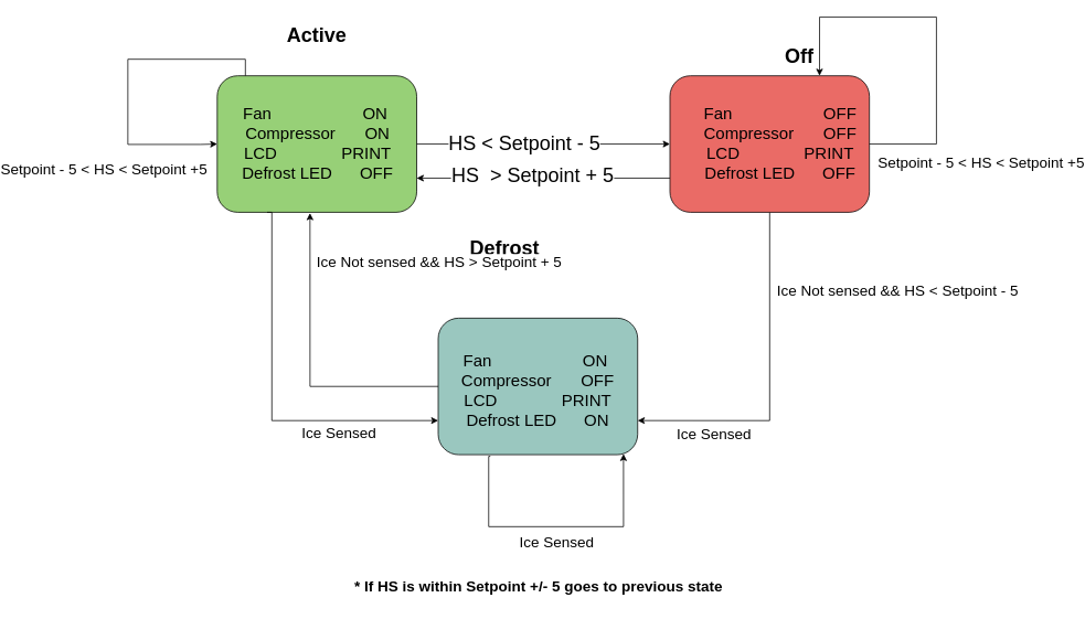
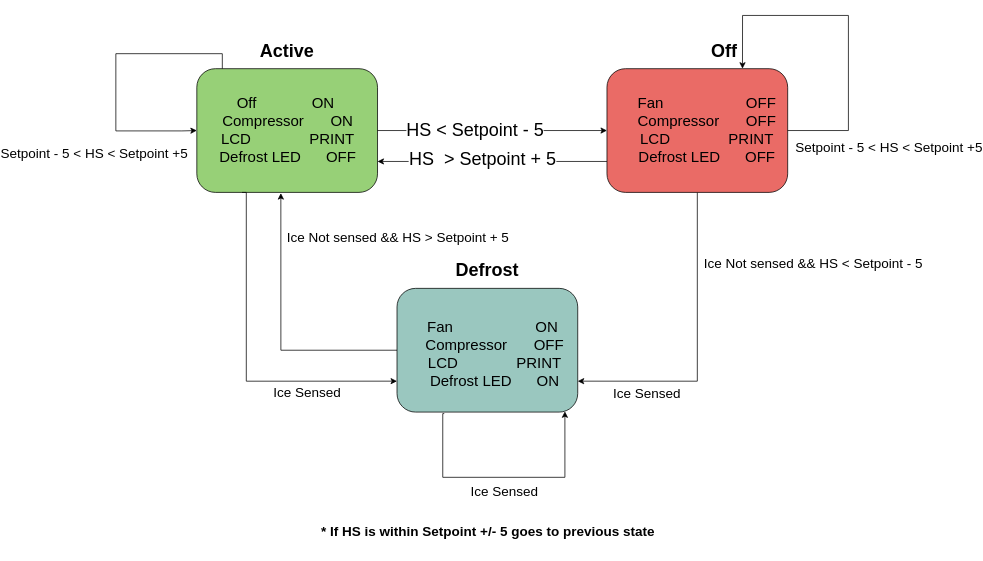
  <mxCell id="0" />
  <mxCell id="1" parent="0" />
  <mxCell id="2" value="" style="rounded=1;whiteSpace=wrap;html=1;fillColor=#97D077;strokeColor=#000000;" vertex="1" parent="1"><mxGeometry x="128" y="91" width="241" height="165" as="geometry" /></mxCell>
- <mxCell id="3" value="&lt;font style=&quot;font-size: 24px;&quot;&gt;Active&lt;/font&gt;" style="text;html=1;strokeColor=none;fillColor=none;align=center;verticalAlign=middle;whiteSpace=wrap;rounded=0;fontStyle=1" vertex="1" parent="1"><mxGeometry x="166" y="28" width="165" height="30" as="geometry" /></mxCell>
+ <mxCell id="3" value="&lt;font style=&quot;font-size: 24px;&quot;&gt;Active&lt;/font&gt;" style="text;html=1;strokeColor=none;fillColor=none;align=center;verticalAlign=middle;whiteSpace=wrap;rounded=0;fontStyle=1" vertex="1" parent="1"><mxGeometry x="166" y="53" width="165" height="30" as="geometry" /></mxCell>
  <mxCell id="4" style="edgeStyle=orthogonalEdgeStyle;rounded=0;orthogonalLoop=1;jettySize=auto;html=1;exitX=0;exitY=0.75;exitDx=0;exitDy=0;entryX=1;entryY=0.75;entryDx=0;entryDy=0;fontSize=24;" edge="1" parent="1" source="9" target="2"><mxGeometry relative="1" as="geometry" /></mxCell>
  <mxCell id="5" value="HS&amp;nbsp; &amp;gt; Setpoint + 5" style="edgeLabel;html=1;align=center;verticalAlign=middle;resizable=0;points=[];fontSize=24;" vertex="1" connectable="0" parent="4"><mxGeometry x="0.091" y="-3" relative="1" as="geometry"><mxPoint as="offset" /></mxGeometry></mxCell>
  <mxCell id="6" style="edgeStyle=orthogonalEdgeStyle;rounded=0;orthogonalLoop=1;jettySize=auto;html=1;exitX=0.5;exitY=1;exitDx=0;exitDy=0;entryX=1;entryY=0.75;entryDx=0;entryDy=0;fontSize=18;" edge="1" parent="1" source="9" target="13"><mxGeometry relative="1" as="geometry" /></mxCell>
  <mxCell id="7" value="Ice Sensed" style="edgeLabel;html=1;align=center;verticalAlign=middle;resizable=0;points=[];fontSize=18;" vertex="1" connectable="0" parent="6"><mxGeometry x="0.684" y="-4" relative="1" as="geometry"><mxPoint x="26" y="21" as="offset" /></mxGeometry></mxCell>
  <mxCell id="8" value="Ice Not sensed &amp;amp;&amp;amp; HS &amp;lt; Setpoint - 5" style="edgeLabel;html=1;align=center;verticalAlign=middle;resizable=0;points=[];fontSize=18;" vertex="1" connectable="0" parent="6"><mxGeometry x="-0.543" relative="1" as="geometry"><mxPoint x="154" as="offset" /></mxGeometry></mxCell>
  <mxCell id="9" value="" style="rounded=1;whiteSpace=wrap;html=1;fillColor=#EA6B66;" vertex="1" parent="1"><mxGeometry x="675" y="91" width="241" height="165" as="geometry" /></mxCell>
- <mxCell id="10" value="&lt;font style=&quot;font-size: 24px;&quot;&gt;Defrost&lt;/font&gt;" style="text;html=1;strokeColor=none;fillColor=none;align=center;verticalAlign=middle;whiteSpace=wrap;rounded=0;fontStyle=1" vertex="1" parent="1"><mxGeometry x="393" y="285" width="165" height="30" as="geometry" /></mxCell>
+ <mxCell id="10" value="&lt;font style=&quot;font-size: 24px;&quot;&gt;Defrost&lt;/font&gt;" style="text;html=1;strokeColor=none;fillColor=none;align=center;verticalAlign=middle;whiteSpace=wrap;rounded=0;fontStyle=1" vertex="1" parent="1"><mxGeometry x="433" y="345" width="165" height="30" as="geometry" /></mxCell>
  <mxCell id="11" style="edgeStyle=orthogonalEdgeStyle;rounded=0;orthogonalLoop=1;jettySize=auto;html=1;entryX=0.465;entryY=1.006;entryDx=0;entryDy=0;entryPerimeter=0;fontSize=18;" edge="1" parent="1" source="13" target="2"><mxGeometry relative="1" as="geometry" /></mxCell>
  <mxCell id="12" value="Ice Not sensed &amp;amp;&amp;amp; HS &amp;gt; Setpoint + 5" style="edgeLabel;html=1;align=center;verticalAlign=middle;resizable=0;points=[];fontSize=18;" vertex="1" connectable="0" parent="11"><mxGeometry x="0.297" y="-3" relative="1" as="geometry"><mxPoint x="152" y="-69" as="offset" /></mxGeometry></mxCell>
  <mxCell id="13" value="" style="rounded=1;whiteSpace=wrap;html=1;fillColor=#9AC7BF;" vertex="1" parent="1"><mxGeometry x="395" y="384" width="241" height="165" as="geometry" /></mxCell>
  <mxCell id="14" value="&lt;font style=&quot;font-size: 24px;&quot;&gt;Off&lt;/font&gt;" style="text;html=1;strokeColor=none;fillColor=none;align=center;verticalAlign=middle;whiteSpace=wrap;rounded=0;fontStyle=1" vertex="1" parent="1"><mxGeometry x="749" y="53" width="165" height="30" as="geometry" /></mxCell>
  <mxCell id="15" style="edgeStyle=orthogonalEdgeStyle;rounded=0;orthogonalLoop=1;jettySize=auto;html=1;entryX=0;entryY=0.5;entryDx=0;entryDy=0;fontSize=24;exitX=1;exitY=0.5;exitDx=0;exitDy=0;" edge="1" parent="1" source="2" target="9"><mxGeometry relative="1" as="geometry" /></mxCell>
  <mxCell id="16" value="HS &amp;lt; Setpoint - 5" style="edgeLabel;html=1;align=center;verticalAlign=middle;resizable=0;points=[];fontSize=24;" vertex="1" connectable="0" parent="15"><mxGeometry x="-0.157" y="2" relative="1" as="geometry"><mxPoint y="1" as="offset" /></mxGeometry></mxCell>
  <mxCell id="17" style="edgeStyle=orthogonalEdgeStyle;rounded=0;orthogonalLoop=1;jettySize=auto;html=1;entryX=0;entryY=0.75;entryDx=0;entryDy=0;fontSize=18;exitX=0.25;exitY=1;exitDx=0;exitDy=0;" edge="1" parent="1" source="2" target="13"><mxGeometry relative="1" as="geometry"><Array as="points"><mxPoint x="194" y="256" /><mxPoint x="194" y="508" /></Array></mxGeometry></mxCell>
  <mxCell id="18" value="Ice Sensed" style="edgeLabel;html=1;align=center;verticalAlign=middle;resizable=0;points=[];fontSize=18;" vertex="1" connectable="0" parent="17"><mxGeometry x="0.464" y="-2" relative="1" as="geometry"><mxPoint x="2" y="14" as="offset" /></mxGeometry></mxCell>
- <mxCell id="19" value="&lt;font style=&quot;&quot;&gt;&lt;font style=&quot;font-size: 20px;&quot;&gt;Fan&amp;nbsp; &lt;span style=&quot;white-space: pre;&quot;&gt;&#09;&lt;span style=&quot;white-space: pre;&quot;&gt;&#09;&lt;/span&gt;  &lt;/span&gt;ON&amp;nbsp;&lt;br&gt;Compressor&amp;nbsp; &lt;span style=&quot;white-space: pre;&quot;&gt;&#09;&lt;/span&gt;&amp;nbsp; ON&lt;br&gt;LCD&amp;nbsp; &amp;nbsp; &amp;nbsp; &amp;nbsp; &amp;nbsp; &amp;nbsp; &amp;nbsp; PRINT&lt;br&gt;Defrost LED&amp;nbsp; &amp;nbsp; &amp;nbsp; OFF&lt;/font&gt;&lt;br&gt;&lt;/font&gt;" style="text;html=1;strokeColor=none;fillColor=none;align=center;verticalAlign=middle;whiteSpace=wrap;rounded=0;" vertex="1" parent="1"><mxGeometry x="146" y="107" width="207" height="130" as="geometry" /></mxCell>
+ <mxCell id="19" value="&lt;font style=&quot;&quot;&gt;&lt;font style=&quot;font-size: 20px;&quot;&gt;Off&amp;nbsp; &lt;span style=&quot;white-space: pre;&quot;&gt;&#09;&lt;span style=&quot;white-space: pre;&quot;&gt;&#09;&lt;/span&gt;  &lt;/span&gt;ON&amp;nbsp;&lt;br&gt;Compressor&amp;nbsp; &lt;span style=&quot;white-space: pre;&quot;&gt;&#09;&lt;/span&gt;&amp;nbsp; ON&lt;br&gt;LCD&amp;nbsp; &amp;nbsp; &amp;nbsp; &amp;nbsp; &amp;nbsp; &amp;nbsp; &amp;nbsp; PRINT&lt;br&gt;Defrost LED&amp;nbsp; &amp;nbsp; &amp;nbsp; OFF&lt;/font&gt;&lt;br&gt;&lt;/font&gt;" style="text;html=1;strokeColor=none;fillColor=none;align=center;verticalAlign=middle;whiteSpace=wrap;rounded=0;" vertex="1" parent="1"><mxGeometry x="146" y="107" width="207" height="130" as="geometry" /></mxCell>
  <mxCell id="20" value="&lt;font style=&quot;&quot;&gt;&lt;font style=&quot;font-size: 20px;&quot;&gt;Fan&amp;nbsp; &lt;span style=&quot;white-space: pre;&quot;&gt;&#09;&lt;span style=&quot;white-space: pre;&quot;&gt;&#09;&lt;/span&gt;  &lt;/span&gt;OFF&lt;br&gt;Compressor&amp;nbsp; &lt;span style=&quot;white-space: pre;&quot;&gt;&#09;&lt;/span&gt;&amp;nbsp; OFF&lt;br&gt;LCD&amp;nbsp; &amp;nbsp; &amp;nbsp; &amp;nbsp; &amp;nbsp; &amp;nbsp; &amp;nbsp; PRINT&lt;br&gt;Defrost LED&amp;nbsp; &amp;nbsp; &amp;nbsp; OFF&lt;/font&gt;&lt;br&gt;&lt;/font&gt;" style="text;html=1;strokeColor=none;fillColor=none;align=center;verticalAlign=middle;whiteSpace=wrap;rounded=0;" vertex="1" parent="1"><mxGeometry x="705" y="107" width="207" height="130" as="geometry" /></mxCell>
  <mxCell id="21" style="edgeStyle=orthogonalEdgeStyle;rounded=0;orthogonalLoop=1;jettySize=auto;html=1;fontSize=18;entryX=0.929;entryY=0.994;entryDx=0;entryDy=0;entryPerimeter=0;" edge="1" parent="1" target="13"><mxGeometry relative="1" as="geometry"><mxPoint x="422" y="723" as="targetPoint" /><mxPoint x="458" y="551" as="sourcePoint" /><Array as="points"><mxPoint x="456" y="551" /><mxPoint x="456" y="636" /><mxPoint x="619" y="636" /></Array></mxGeometry></mxCell>
  <mxCell id="22" value="Ice Sensed" style="edgeLabel;html=1;align=center;verticalAlign=middle;resizable=0;points=[];fontSize=18;" vertex="1" connectable="0" parent="21"><mxGeometry x="0.148" y="-7" relative="1" as="geometry"><mxPoint x="-26" y="11" as="offset" /></mxGeometry></mxCell>
- <mxCell id="23" value="&lt;font style=&quot;&quot;&gt;&lt;font style=&quot;font-size: 20px;&quot;&gt;Fan&amp;nbsp; &lt;span style=&quot;white-space: pre;&quot;&gt;&#09;&lt;span style=&quot;white-space: pre;&quot;&gt;&#09;&lt;/span&gt;  &lt;/span&gt;ON&amp;nbsp;&lt;br&gt;Compressor&amp;nbsp; &lt;span style=&quot;white-space: pre;&quot;&gt;&#09;&lt;/span&gt;&amp;nbsp; OFF&lt;br&gt;LCD&amp;nbsp; &amp;nbsp; &amp;nbsp; &amp;nbsp; &amp;nbsp; &amp;nbsp; &amp;nbsp; PRINT&lt;br&gt;Defrost LED&amp;nbsp; &amp;nbsp; &amp;nbsp; ON&lt;/font&gt;&lt;br&gt;&lt;/font&gt;" style="text;html=1;strokeColor=none;fillColor=none;align=center;verticalAlign=middle;whiteSpace=wrap;rounded=0;" vertex="1" parent="1"><mxGeometry x="412" y="406" width="207" height="130" as="geometry" /></mxCell>
+ <mxCell id="23" value="&lt;font style=&quot;&quot;&gt;&lt;font style=&quot;font-size: 20px;&quot;&gt;Fan&amp;nbsp; &lt;span style=&quot;white-space: pre;&quot;&gt;&#09;&lt;span style=&quot;white-space: pre;&quot;&gt;&#09;&lt;/span&gt;  &lt;/span&gt;ON&amp;nbsp;&lt;br&gt;Compressor&amp;nbsp; &lt;span style=&quot;white-space: pre;&quot;&gt;&#09;&lt;/span&gt;&amp;nbsp; OFF&lt;br&gt;LCD&amp;nbsp; &amp;nbsp; &amp;nbsp; &amp;nbsp; &amp;nbsp; &amp;nbsp; &amp;nbsp; PRINT&lt;br&gt;Defrost LED&amp;nbsp; &amp;nbsp; &amp;nbsp; ON&lt;/font&gt;&lt;br&gt;&lt;/font&gt;" style="text;html=1;strokeColor=none;fillColor=none;align=center;verticalAlign=middle;whiteSpace=wrap;rounded=0;" vertex="1" parent="1"><mxGeometry x="422" y="406" width="207" height="130" as="geometry" /></mxCell>
  <mxCell id="24" style="edgeStyle=orthogonalEdgeStyle;rounded=0;orthogonalLoop=1;jettySize=auto;html=1;entryX=0;entryY=0.5;entryDx=0;entryDy=0;fontSize=24;" edge="1" parent="1" source="2" target="2"><mxGeometry x="0.953" y="-62" relative="1" as="geometry"><Array as="points"><mxPoint x="162" y="71" /><mxPoint x="20" y="71" /><mxPoint x="20" y="174" /><mxPoint x="108" y="174" /></Array><mxPoint x="-124" as="offset" /></mxGeometry></mxCell>
  <mxCell id="25" value="&lt;font style=&quot;font-size: 18px;&quot;&gt;Setpoint - 5 &amp;lt; HS &amp;lt; Setpoint +5&lt;/font&gt;" style="edgeLabel;html=1;align=center;verticalAlign=middle;resizable=0;points=[];fontSize=24;" vertex="1" connectable="0" parent="24"><mxGeometry x="0.239" y="-1" relative="1" as="geometry"><mxPoint x="-29" y="61" as="offset" /></mxGeometry></mxCell>
  <mxCell id="26" style="edgeStyle=orthogonalEdgeStyle;rounded=0;orthogonalLoop=1;jettySize=auto;html=1;exitX=1;exitY=0.5;exitDx=0;exitDy=0;entryX=0.75;entryY=0;entryDx=0;entryDy=0;fontSize=24;" edge="1" parent="1" source="9" target="9"><mxGeometry relative="1" as="geometry"><Array as="points"><mxPoint x="997" y="174" /><mxPoint x="997" y="20" /><mxPoint x="856" y="20" /></Array></mxGeometry></mxCell>
  <mxCell id="27" value="&lt;font style=&quot;font-size: 18px;&quot;&gt;Setpoint - 5 &amp;lt; HS &amp;lt; Setpoint +5&lt;/font&gt;" style="edgeLabel;html=1;align=center;verticalAlign=middle;resizable=0;points=[];fontSize=14;" vertex="1" connectable="0" parent="26"><mxGeometry x="-0.718" y="1" relative="1" as="geometry"><mxPoint x="71" y="24" as="offset" /></mxGeometry></mxCell>
  <mxCell id="28" value="&lt;b&gt;* If HS is within Setpoint +/- 5 goes to previous state&lt;/b&gt;" style="text;html=1;align=center;verticalAlign=middle;resizable=0;points=[];autosize=1;strokeColor=none;fillColor=none;fontSize=18;" vertex="1" parent="1"><mxGeometry x="284" y="692" width="463" height="34" as="geometry" /></mxCell>
